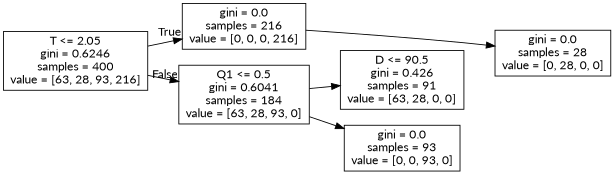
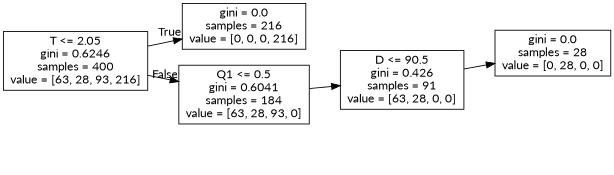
  digraph {
    fontname=Lato
    rankdir=LR
    node [fontname=Lato shape=box]
    edge [fontname=Lato]
    n1 [label="T <= 2.05\ngini = 0.6246\nsamples = 400\nvalue = [63, 28, 93, 216]"]
    n2 [label="gini = 0.0\nsamples = 216\nvalue = [0, 0, 0, 216]"]
    n3 [label="Q1 <= 0.5\ngini = 0.6041\nsamples = 184\nvalue = [63, 28, 93, 0]"]
    n4 [label="D <= 90.5\ngini = 0.426\nsamples = 91\nvalue = [63, 28, 0, 0]"]
-   n5 [label="gini = 0.0\nsamples = 93\nvalue = [0, 0, 93, 0]"]
    n6 [label="gini = 0.0\nsamples = 28\nvalue = [0, 28, 0, 0]"]
    n1 -> n2 [headlabel=True labelangle=45 labeldistance=2.5]
    n1 -> n3 [headlabel=False labelangle=-45 labeldistance=2.5]
    n3 -> n4
-   n3 -> n5
-   n2 -> n6
+   n4 -> n6
  }
